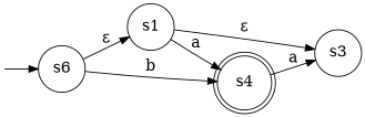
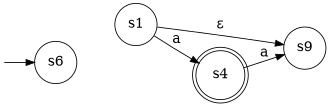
  digraph {
    rankdir=LR
    node [fixedsize=true fontsize=16 rank=min shape=circle]
    edge [fontsize=16]
    start [shape=point style=invis width=0]
    n2 [label=s6 width=0.7]
    s1 [width=0.7]
    s4 [shape=doublecircle width=0.7]
-   s3 [width=0.7]
+   s3 [width=0.7 label=s9]
    start -> n2
-   n2 -> s1 [label="&epsilon;"]
-   n2 -> s4 [label=b]
    s1 -> s4 [label=a]
    s1 -> s3 [label="&epsilon;"]
    s4 -> s3 [label=a]
  }
